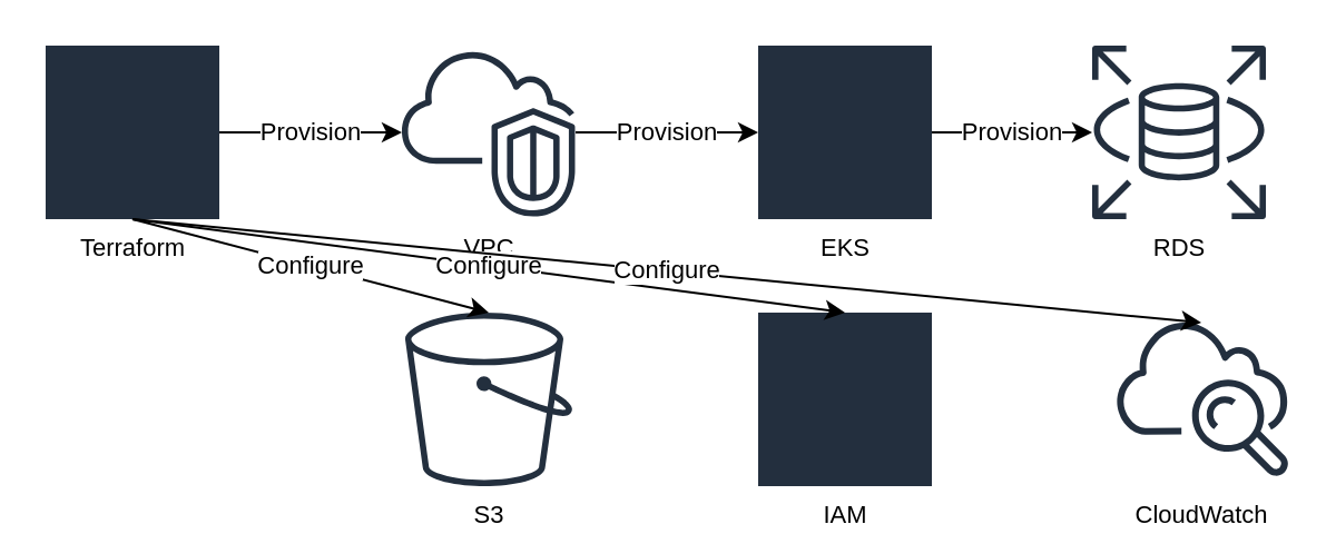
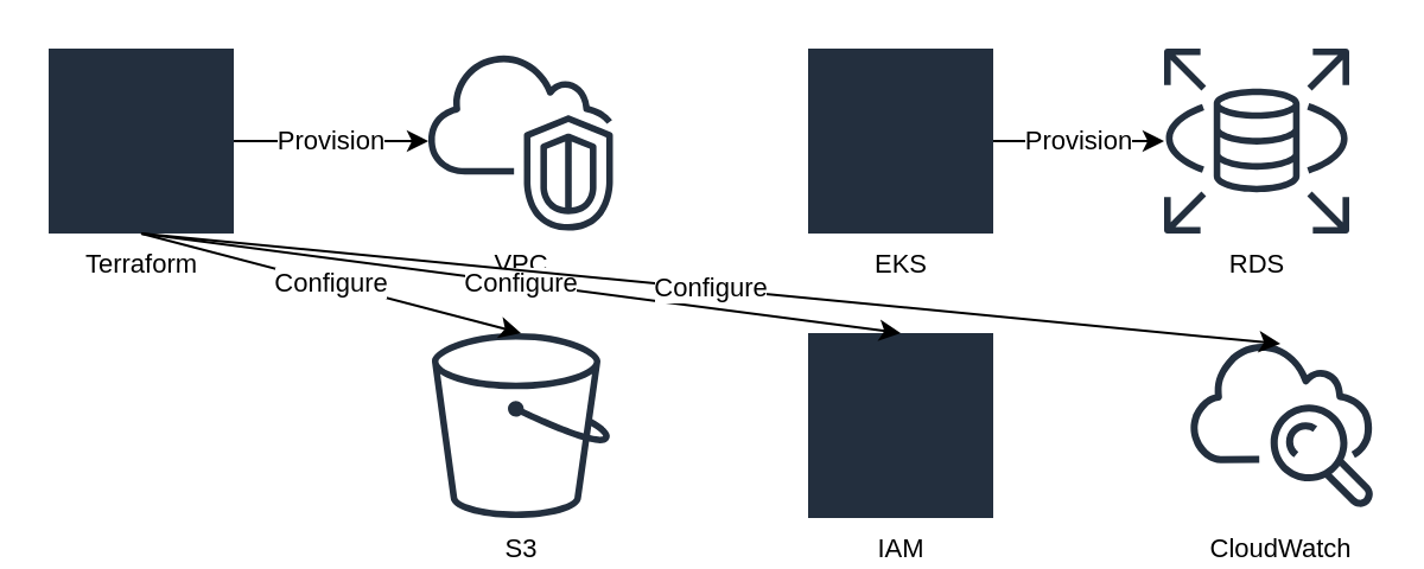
  <mxCell id="0" />
  <mxCell id="1" parent="0" />
  <mxCell id="2" value="Terraform" style="shape=mxgraph.aws4.terraform;html=1;dashed=0;fillColor=#232F3E;strokeColor=none;verticalLabelPosition=bottom;verticalAlign=top;align=center;html=1;fontSize=11;fontStyle=0;aspect=fixed;pointerEvents=1;" vertex="1" parent="1"><mxGeometry x="20" y="20" width="78" height="78" as="geometry" /></mxCell>
  <mxCell id="3" value="VPC" style="shape=mxgraph.aws4.vpc;html=1;dashed=0;fillColor=#232F3E;strokeColor=none;verticalLabelPosition=bottom;verticalAlign=top;align=center;html=1;fontSize=11;fontStyle=0;aspect=fixed;pointerEvents=1;" vertex="1" parent="1"><mxGeometry x="180" y="20" width="78" height="78" as="geometry" /></mxCell>
  <mxCell id="4" value="EKS" style="shape=mxgraph.aws4.elastic_kubernetes_service;html=1;dashed=0;fillColor=#232F3E;strokeColor=none;verticalLabelPosition=bottom;verticalAlign=top;align=center;html=1;fontSize=11;fontStyle=0;aspect=fixed;pointerEvents=1;" vertex="1" parent="1"><mxGeometry x="340" y="20" width="78" height="78" as="geometry" /></mxCell>
  <mxCell id="5" value="RDS" style="shape=mxgraph.aws4.rds;html=1;dashed=0;fillColor=#232F3E;strokeColor=none;verticalLabelPosition=bottom;verticalAlign=top;align=center;html=1;fontSize=11;fontStyle=0;aspect=fixed;pointerEvents=1;" vertex="1" parent="1"><mxGeometry x="490" y="20" width="78" height="78" as="geometry" /></mxCell>
  <mxCell id="6" value="S3" style="shape=mxgraph.aws4.s3;html=1;dashed=0;fillColor=#232F3E;strokeColor=none;verticalLabelPosition=bottom;verticalAlign=top;align=center;html=1;fontSize=11;fontStyle=0;aspect=fixed;pointerEvents=1;" vertex="1" parent="1"><mxGeometry x="180" y="140" width="78" height="78" as="geometry" /></mxCell>
  <mxCell id="7" value="IAM" style="shape=mxgraph.aws4.iam;html=1;dashed=0;fillColor=#232F3E;strokeColor=none;verticalLabelPosition=bottom;verticalAlign=top;align=center;html=1;fontSize=11;fontStyle=0;aspect=fixed;pointerEvents=1;" vertex="1" parent="1"><mxGeometry x="340" y="140" width="78" height="78" as="geometry" /></mxCell>
  <mxCell id="8" value="CloudWatch" style="shape=mxgraph.aws4.cloudwatch;html=1;dashed=0;fillColor=#232F3E;strokeColor=none;verticalLabelPosition=bottom;verticalAlign=top;align=center;html=1;fontSize=11;fontStyle=0;aspect=fixed;pointerEvents=1;" vertex="1" parent="1"><mxGeometry x="500" y="140" width="78" height="78" as="geometry" /></mxCell>
  <mxCell id="9" value="Provision" style="endArrow=classic;html=1;exitX=1;exitY=0.5;exitDx=0;exitDy=0;entryX=0;entryY=0.5;entryDx=0;entryDy=0;" edge="1" parent="1" source="2" target="3"><mxGeometry width="50" height="50" relative="1" as="geometry" /></mxCell>
- <mxCell id="10" value="Provision" style="endArrow=classic;html=1;exitX=1;exitY=0.5;exitDx=0;exitDy=0;entryX=0;entryY=0.5;entryDx=0;entryDy=0;" edge="1" parent="1" source="3" target="4"><mxGeometry width="50" height="50" relative="1" as="geometry" /></mxCell>
  <mxCell id="11" value="Provision" style="endArrow=classic;html=1;exitX=1;exitY=0.5;exitDx=0;exitDy=0;entryX=0;entryY=0.5;entryDx=0;entryDy=0;" edge="1" parent="1" source="4" target="5"><mxGeometry width="50" height="50" relative="1" as="geometry" /></mxCell>
  <mxCell id="12" value="Configure" style="endArrow=classic;html=1;exitX=0.5;exitY=1;exitDx=0;exitDy=0;entryX=0.5;entryY=0;entryDx=0;entryDy=0;" edge="1" parent="1" source="2" target="6"><mxGeometry width="50" height="50" relative="1" as="geometry" /></mxCell>
  <mxCell id="13" value="Configure" style="endArrow=classic;html=1;exitX=0.5;exitY=1;exitDx=0;exitDy=0;entryX=0.5;entryY=0;entryDx=0;entryDy=0;" edge="1" parent="1" source="2" target="7"><mxGeometry width="50" height="50" relative="1" as="geometry" /></mxCell>
  <mxCell id="14" value="Configure" style="endArrow=classic;html=1;exitX=0.5;exitY=1;exitDx=0;exitDy=0;entryX=0.5;entryY=0;entryDx=0;entryDy=0;" edge="1" parent="1" source="2" target="8"><mxGeometry width="50" height="50" relative="1" as="geometry" /></mxCell>
